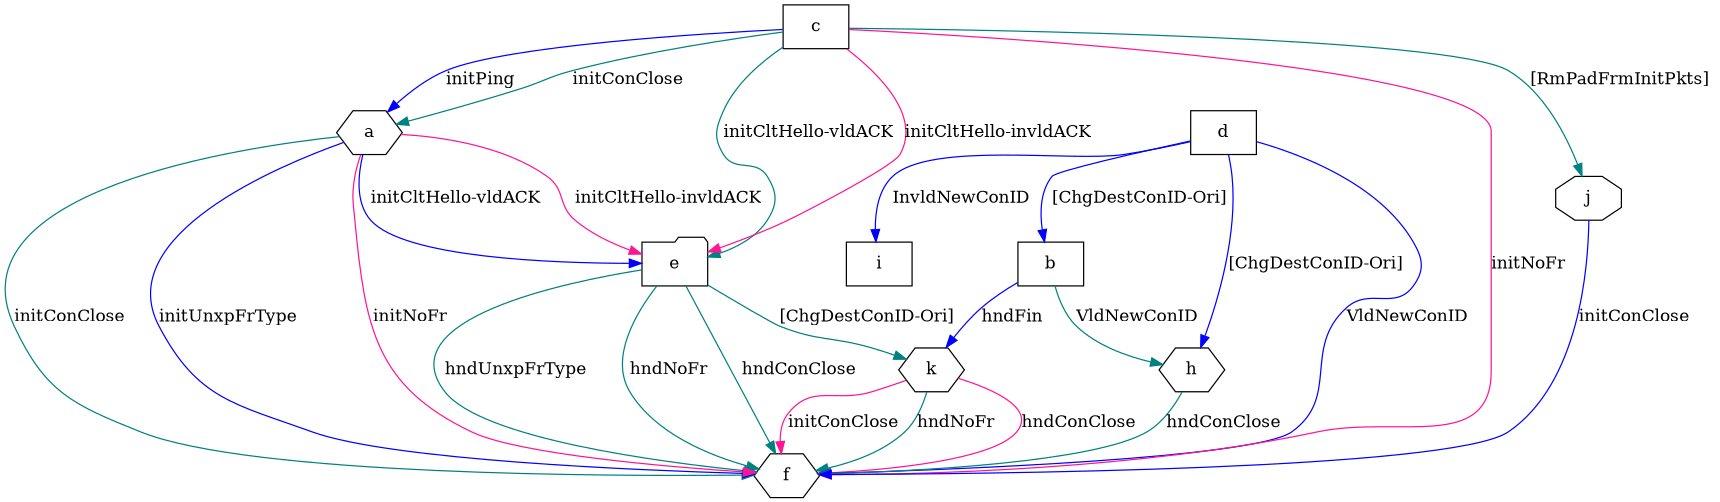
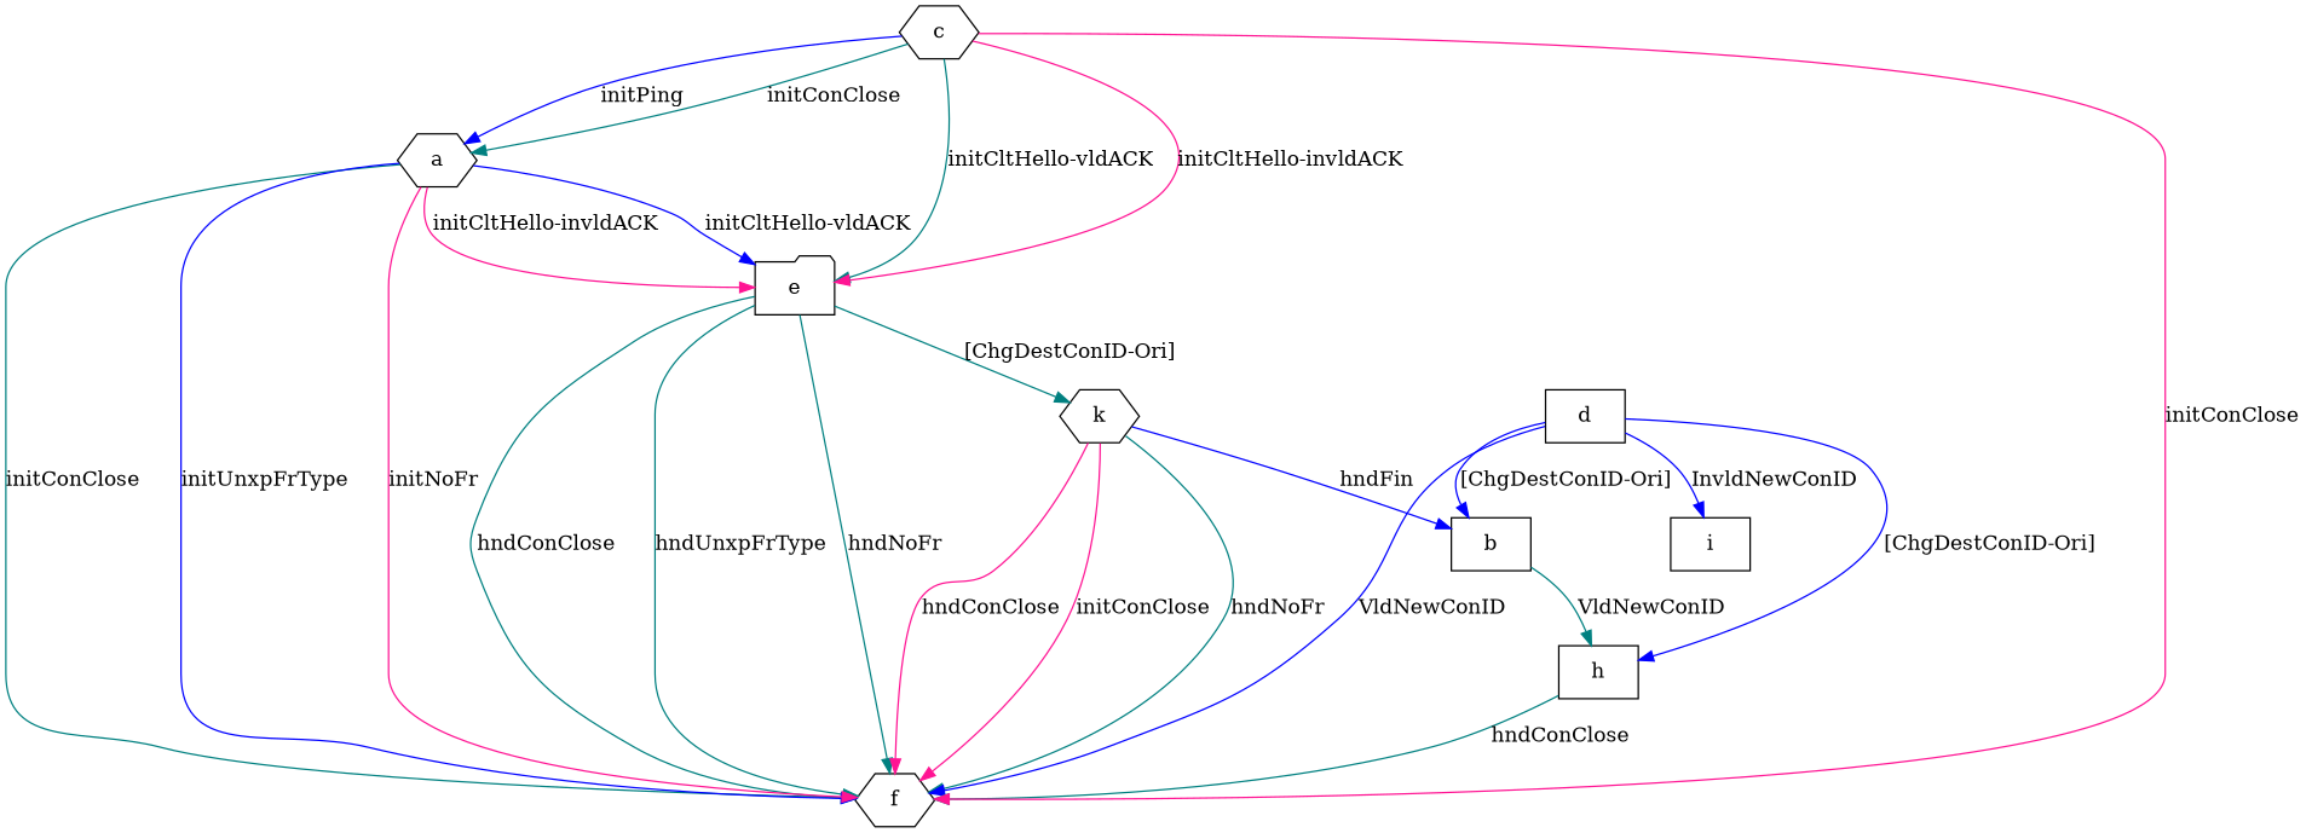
  digraph {
    node [shape=hexagon]
    edge [color=teal]
    e [shape=folder]
    a
    f
    k
    d [shape=box]
    b [shape=box]
-   h
+   h [shape=box]
    i [shape=box]
-   c [shape=box]
-   j [shape=octagon]
+   c
    e -> f [label="hndConClose "]
    e -> f [label="hndUnxpFrType "]
    e -> f [label="hndNoFr "]
    e -> k [label="[ChgDestConID-Ori] "]
    a -> e [color=blue label="initCltHello-vldACK "]
    a -> e [color=deeppink label="initCltHello-invldACK "]
    a -> f [label="initConClose "]
    a -> f [color=blue label="initUnxpFrType "]
    a -> f [color=deeppink label="initNoFr "]
    k -> f [color=deeppink label="hndConClose "]
    k -> f [color=deeppink label="initConClose "]
    k -> f [label="hndNoFr "]
-   b -> k [color=blue label="hndFin "]
+   k -> b [color=blue label="hndFin "]
    d -> f [color=blue label="VldNewConID "]
    d -> b [color=blue label="[ChgDestConID-Ori] "]
    d -> h [color=blue label="[ChgDestConID-Ori] "]
    d -> i [color=blue label="InvldNewConID "]
    b -> h [label="VldNewConID "]
    h -> f [label="hndConClose "]
    c -> e [label="initCltHello-vldACK "]
    c -> e [color=deeppink label="initCltHello-invldACK "]
    c -> a [color=blue label="initPing "]
    c -> a [label="initConClose "]
-   c -> f [color=deeppink label="initNoFr "]
-   c -> j [label="[RmPadFrmInitPkts] "]
-   j -> f [color=blue label="initConClose "]
+   c -> f [color=deeppink label="initConClose "]
  }
